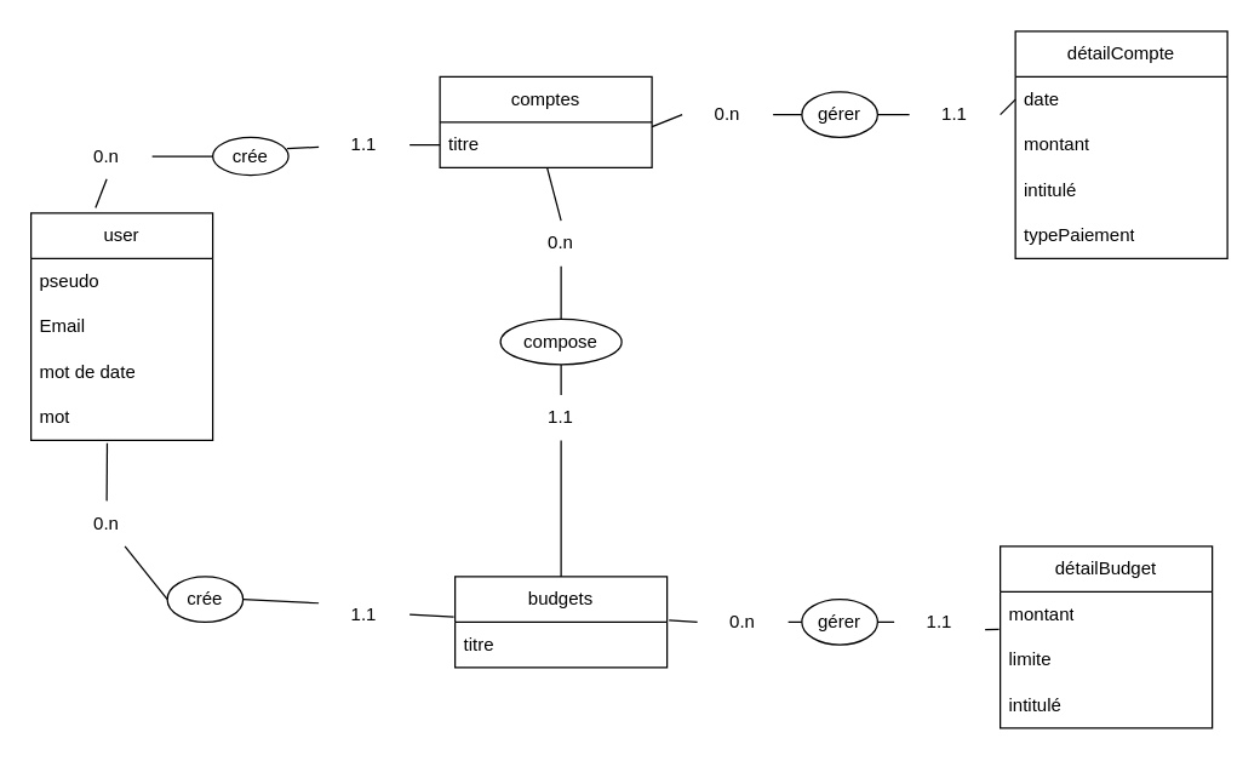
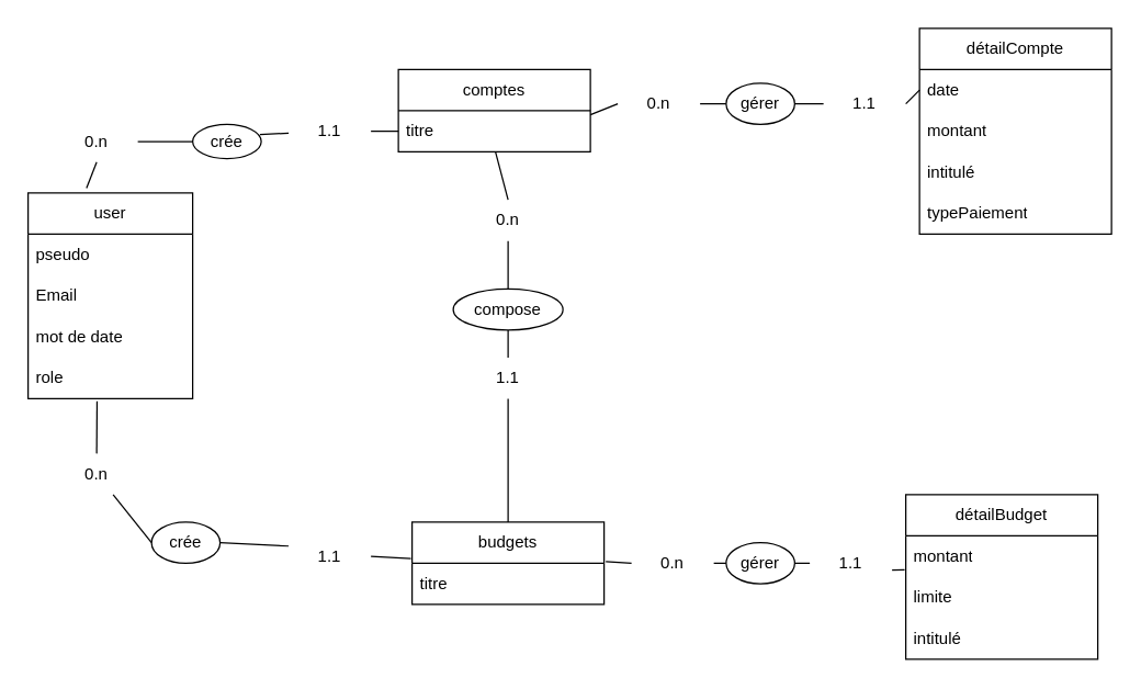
  <mxCell id="0" />
  <mxCell id="1" parent="0" />
  <mxCell id="2" value="user" style="swimlane;fontStyle=0;childLayout=stackLayout;horizontal=1;startSize=30;horizontalStack=0;resizeParent=1;resizeParentMax=0;resizeLast=0;collapsible=1;marginBottom=0;whiteSpace=wrap;html=1;" parent="1" vertex="1"><mxGeometry y="140" width="120" height="150" as="geometry" x="20" /></mxCell>
  <mxCell id="3" value="pseudo" style="text;strokeColor=none;fillColor=none;align=left;verticalAlign=middle;spacingLeft=4;spacingRight=4;overflow=hidden;points=[[0,0.5],[1,0.5]];portConstraint=eastwest;rotatable=0;whiteSpace=wrap;html=1;" parent="2" vertex="1"><mxGeometry y="30" width="120" height="30" as="geometry" /></mxCell>
  <mxCell id="4" value="Email" style="text;strokeColor=none;fillColor=none;align=left;verticalAlign=middle;spacingLeft=4;spacingRight=4;overflow=hidden;points=[[0,0.5],[1,0.5]];portConstraint=eastwest;rotatable=0;whiteSpace=wrap;html=1;" parent="2" vertex="1"><mxGeometry y="60" width="120" height="30" as="geometry" /></mxCell>
  <mxCell id="5" value="mot de date" style="text;strokeColor=none;fillColor=none;align=left;verticalAlign=middle;spacingLeft=4;spacingRight=4;overflow=hidden;points=[[0,0.5],[1,0.5]];portConstraint=eastwest;rotatable=0;whiteSpace=wrap;html=1;" parent="2" vertex="1"><mxGeometry y="90" width="120" height="30" as="geometry" /></mxCell>
- <mxCell id="6" value="mot" style="text;strokeColor=none;fillColor=none;align=left;verticalAlign=middle;spacingLeft=4;spacingRight=4;overflow=hidden;points=[[0,0.5],[1,0.5]];portConstraint=eastwest;rotatable=0;whiteSpace=wrap;html=1;" parent="2" vertex="1"><mxGeometry y="120" width="120" height="30" as="geometry" /></mxCell>
+ <mxCell id="6" value="role" style="text;strokeColor=none;fillColor=none;align=left;verticalAlign=middle;spacingLeft=4;spacingRight=4;overflow=hidden;points=[[0,0.5],[1,0.5]];portConstraint=eastwest;rotatable=0;whiteSpace=wrap;html=1;" parent="2" vertex="1"><mxGeometry y="120" width="120" height="30" as="geometry" /></mxCell>
  <mxCell id="7" value="comptes" style="swimlane;fontStyle=0;childLayout=stackLayout;horizontal=1;startSize=30;horizontalStack=0;resizeParent=1;resizeParentMax=0;resizeLast=0;collapsible=1;marginBottom=0;whiteSpace=wrap;html=1;" parent="1" vertex="1"><mxGeometry x="290" y="50" width="140" height="60" as="geometry" /></mxCell>
  <mxCell id="8" value="titre" style="text;strokeColor=none;fillColor=none;align=left;verticalAlign=middle;spacingLeft=4;spacingRight=4;overflow=hidden;points=[[0,0.5],[1,0.5]];portConstraint=eastwest;rotatable=0;whiteSpace=wrap;html=1;" parent="7" vertex="1"><mxGeometry y="30" width="140" height="30" as="geometry" /></mxCell>
  <mxCell id="9" value="budgets" style="swimlane;fontStyle=0;childLayout=stackLayout;horizontal=1;startSize=30;horizontalStack=0;resizeParent=1;resizeParentMax=0;resizeLast=0;collapsible=1;marginBottom=0;whiteSpace=wrap;html=1;" parent="1" vertex="1"><mxGeometry x="300" y="380" width="140" height="60" as="geometry" /></mxCell>
  <mxCell id="10" value="titre" style="text;strokeColor=none;fillColor=none;align=left;verticalAlign=middle;spacingLeft=4;spacingRight=4;overflow=hidden;points=[[0,0.5],[1,0.5]];portConstraint=eastwest;rotatable=0;whiteSpace=wrap;html=1;" parent="9" vertex="1"><mxGeometry y="30" width="140" height="30" as="geometry" /></mxCell>
  <mxCell id="11" value="détailCompte" style="swimlane;fontStyle=0;childLayout=stackLayout;horizontal=1;startSize=30;horizontalStack=0;resizeParent=1;resizeParentMax=0;resizeLast=0;collapsible=1;marginBottom=0;whiteSpace=wrap;html=1;" parent="1" vertex="1"><mxGeometry x="670" width="140" height="150" as="geometry" y="20" /></mxCell>
  <mxCell id="12" value="date" style="text;strokeColor=none;fillColor=none;align=left;verticalAlign=middle;spacingLeft=4;spacingRight=4;overflow=hidden;points=[[0,0.5],[1,0.5]];portConstraint=eastwest;rotatable=0;whiteSpace=wrap;html=1;" parent="11" vertex="1"><mxGeometry y="30" width="140" height="30" as="geometry" /></mxCell>
  <mxCell id="13" value="montant" style="text;strokeColor=none;fillColor=none;align=left;verticalAlign=middle;spacingLeft=4;spacingRight=4;overflow=hidden;points=[[0,0.5],[1,0.5]];portConstraint=eastwest;rotatable=0;whiteSpace=wrap;html=1;" parent="11" vertex="1"><mxGeometry y="60" width="140" height="30" as="geometry" /></mxCell>
  <mxCell id="14" value="intitulé" style="text;strokeColor=none;fillColor=none;align=left;verticalAlign=middle;spacingLeft=4;spacingRight=4;overflow=hidden;points=[[0,0.5],[1,0.5]];portConstraint=eastwest;rotatable=0;whiteSpace=wrap;html=1;" parent="11" vertex="1"><mxGeometry y="90" width="140" height="30" as="geometry" /></mxCell>
  <mxCell id="15" value="typePaiement" style="text;strokeColor=none;fillColor=none;align=left;verticalAlign=middle;spacingLeft=4;spacingRight=4;overflow=hidden;points=[[0,0.5],[1,0.5]];portConstraint=eastwest;rotatable=0;whiteSpace=wrap;html=1;" parent="11" vertex="1"><mxGeometry y="120" width="140" height="30" as="geometry" /></mxCell>
  <mxCell id="16" value="détailBudget" style="swimlane;fontStyle=0;childLayout=stackLayout;horizontal=1;startSize=30;horizontalStack=0;resizeParent=1;resizeParentMax=0;resizeLast=0;collapsible=1;marginBottom=0;whiteSpace=wrap;html=1;" parent="1" vertex="1"><mxGeometry x="660" y="360" width="140" height="120" as="geometry" /></mxCell>
  <mxCell id="17" value="montant" style="text;strokeColor=none;fillColor=none;align=left;verticalAlign=middle;spacingLeft=4;spacingRight=4;overflow=hidden;points=[[0,0.5],[1,0.5]];portConstraint=eastwest;rotatable=0;whiteSpace=wrap;html=1;" parent="16" vertex="1"><mxGeometry y="30" width="140" height="30" as="geometry" /></mxCell>
  <mxCell id="18" value="limite" style="text;strokeColor=none;fillColor=none;align=left;verticalAlign=middle;spacingLeft=4;spacingRight=4;overflow=hidden;points=[[0,0.5],[1,0.5]];portConstraint=eastwest;rotatable=0;whiteSpace=wrap;html=1;" parent="16" vertex="1"><mxGeometry y="60" width="140" height="30" as="geometry" /></mxCell>
  <mxCell id="19" value="intitulé" style="text;strokeColor=none;fillColor=none;align=left;verticalAlign=middle;spacingLeft=4;spacingRight=4;overflow=hidden;points=[[0,0.5],[1,0.5]];portConstraint=eastwest;rotatable=0;whiteSpace=wrap;html=1;" parent="16" vertex="1"><mxGeometry y="90" width="140" height="30" as="geometry" /></mxCell>
  <mxCell id="20" value="crée" style="ellipse;whiteSpace=wrap;html=1;" parent="1" vertex="1"><mxGeometry x="110" y="380" width="50" height="30" as="geometry" /></mxCell>
  <mxCell id="21" value="crée" style="ellipse;whiteSpace=wrap;html=1;" parent="1" vertex="1"><mxGeometry x="140" y="90" width="50" height="25" as="geometry" /></mxCell>
  <mxCell id="22" value="gérer" style="ellipse;whiteSpace=wrap;html=1;" parent="1" vertex="1"><mxGeometry x="529" y="60" width="50" height="30" as="geometry" /></mxCell>
  <mxCell id="23" value="gérer" style="ellipse;whiteSpace=wrap;html=1;" parent="1" vertex="1"><mxGeometry x="529" y="395" width="50" height="30" as="geometry" /></mxCell>
  <mxCell id="24" value="" style="ellipse;whiteSpace=wrap;html=1;" parent="1" vertex="1"><mxGeometry x="330" y="210" width="80" height="30" as="geometry" /></mxCell>
  <mxCell id="25" value="compose" style="text;html=1;align=center;verticalAlign=middle;whiteSpace=wrap;rounded=0;" parent="1" vertex="1"><mxGeometry x="340" y="210" width="60" height="30" as="geometry" /></mxCell>
  <mxCell id="26" value="" style="endArrow=none;html=1;entryX=0;entryY=0.5;entryDx=0;entryDy=0;exitX=1;exitY=0.5;exitDx=0;exitDy=0;" parent="1" edge="1"><mxGeometry width="50" height="50" relative="1" as="geometry"><mxPoint x="270" y="95" as="sourcePoint" /><mxPoint x="290" y="95" as="targetPoint" /></mxGeometry></mxCell>
  <mxCell id="27" value="" style="endArrow=none;html=1;exitX=1;exitY=0.5;exitDx=0;exitDy=0;entryX=0;entryY=0.5;entryDx=0;entryDy=0;" parent="1" source="37" target="21" edge="1"><mxGeometry width="50" height="50" relative="1" as="geometry"><mxPoint x="460" y="310" as="sourcePoint" /><mxPoint x="70" y="140" as="targetPoint" /></mxGeometry></mxCell>
  <mxCell id="28" value="" style="endArrow=none;html=1;entryX=0;entryY=0.5;entryDx=0;entryDy=0;" parent="1" source="41" target="20" edge="1"><mxGeometry width="50" height="50" relative="1" as="geometry"><mxPoint x="91" y="380" as="sourcePoint" /><mxPoint x="510" y="260" as="targetPoint" /></mxGeometry></mxCell>
  <mxCell id="29" value="" style="endArrow=none;html=1;exitX=1;exitY=0.5;exitDx=0;exitDy=0;entryX=-0.006;entryY=-0.112;entryDx=0;entryDy=0;entryPerimeter=0;" parent="1" source="43" target="10" edge="1"><mxGeometry width="50" height="50" relative="1" as="geometry"><mxPoint x="460" y="310" as="sourcePoint" /><mxPoint x="110.66" y="490.18" as="targetPoint" /></mxGeometry></mxCell>
  <mxCell id="30" value="" style="endArrow=none;html=1;exitX=0.5;exitY=0;exitDx=0;exitDy=0;entryX=0.5;entryY=1;entryDx=0;entryDy=0;" parent="1" source="45" target="25" edge="1"><mxGeometry width="50" height="50" relative="1" as="geometry"><mxPoint x="460" y="310" as="sourcePoint" /><mxPoint x="510" y="260" as="targetPoint" /></mxGeometry></mxCell>
  <mxCell id="31" value="" style="endArrow=none;html=1;exitX=0.5;exitY=0;exitDx=0;exitDy=0;" parent="1" source="47" edge="1"><mxGeometry width="50" height="50" relative="1" as="geometry"><mxPoint x="580" y="310" as="sourcePoint" /><mxPoint x="360.789" y="110" as="targetPoint" /></mxGeometry></mxCell>
  <mxCell id="32" value="" style="endArrow=none;html=1;entryX=0;entryY=0.5;entryDx=0;entryDy=0;" parent="1" source="49" target="22" edge="1"><mxGeometry width="50" height="50" relative="1" as="geometry"><mxPoint x="430" y="83" as="sourcePoint" /><mxPoint x="630" y="260" as="targetPoint" /></mxGeometry></mxCell>
  <mxCell id="33" value="" style="endArrow=none;html=1;exitX=1;exitY=0.5;exitDx=0;exitDy=0;entryX=0;entryY=0.5;entryDx=0;entryDy=0;" parent="1" source="51" target="12" edge="1"><mxGeometry width="50" height="50" relative="1" as="geometry"><mxPoint x="580" y="310" as="sourcePoint" /><mxPoint x="630" y="260" as="targetPoint" /></mxGeometry></mxCell>
  <mxCell id="34" value="" style="endArrow=none;html=1;exitX=1;exitY=0.5;exitDx=0;exitDy=0;entryX=0;entryY=0.5;entryDx=0;entryDy=0;" parent="1" source="53" target="23" edge="1"><mxGeometry width="50" height="50" relative="1" as="geometry"><mxPoint x="431.54" y="479.01" as="sourcePoint" /><mxPoint x="630" y="240" as="targetPoint" /></mxGeometry></mxCell>
  <mxCell id="35" value="" style="endArrow=none;html=1;exitX=1;exitY=0.5;exitDx=0;exitDy=0;entryX=-0.006;entryY=0.829;entryDx=0;entryDy=0;entryPerimeter=0;" parent="1" target="17" edge="1"><mxGeometry width="50" height="50" relative="1" as="geometry"><mxPoint x="650" y="415" as="sourcePoint" /><mxPoint x="630" y="250" as="targetPoint" /></mxGeometry></mxCell>
  <mxCell id="36" value="" style="endArrow=none;html=1;exitX=0.355;exitY=-0.023;exitDx=0;exitDy=0;exitPerimeter=0;entryX=0.5;entryY=1;entryDx=0;entryDy=0;" parent="1" source="2" target="37" edge="1"><mxGeometry width="50" height="50" relative="1" as="geometry"><mxPoint x="73" y="227" as="sourcePoint" /><mxPoint x="85" y="125" as="targetPoint" /></mxGeometry></mxCell>
  <mxCell id="37" value="0.n" style="text;html=1;align=center;verticalAlign=middle;whiteSpace=wrap;rounded=0;" parent="1" vertex="1"><mxGeometry x="40" y="87.5" width="60" height="30" as="geometry" /></mxCell>
  <mxCell id="38" value="" style="endArrow=none;html=1;exitX=0.982;exitY=0.295;exitDx=0;exitDy=0;exitPerimeter=0;" parent="1" target="39" edge="1" source="21"><mxGeometry width="50" height="50" relative="1" as="geometry"><mxPoint x="90" y="140" as="sourcePoint" /><mxPoint x="170" y="95" as="targetPoint" /></mxGeometry></mxCell>
  <mxCell id="39" value="1.1" style="text;html=1;align=center;verticalAlign=middle;whiteSpace=wrap;rounded=0;" parent="1" vertex="1"><mxGeometry x="210" y="80" width="60" height="30" as="geometry" /></mxCell>
  <mxCell id="40" value="" style="endArrow=none;html=1;entryX=0.5;entryY=0;entryDx=0;entryDy=0;exitX=0.419;exitY=1.062;exitDx=0;exitDy=0;exitPerimeter=0;" parent="1" target="41" edge="1" source="6"><mxGeometry width="50" height="50" relative="1" as="geometry"><mxPoint x="91" y="380" as="sourcePoint" /><mxPoint x="55" y="440" as="targetPoint" /></mxGeometry></mxCell>
  <mxCell id="41" value="0.n" style="text;html=1;align=center;verticalAlign=middle;whiteSpace=wrap;rounded=0;" parent="1" vertex="1"><mxGeometry x="40" y="330" width="60" height="30" as="geometry" /></mxCell>
  <mxCell id="42" value="" style="endArrow=none;html=1;exitX=1;exitY=0.5;exitDx=0;exitDy=0;entryX=0;entryY=0.25;entryDx=0;entryDy=0;" parent="1" source="20" target="43" edge="1"><mxGeometry width="50" height="50" relative="1" as="geometry"><mxPoint x="66" y="472" as="sourcePoint" /><mxPoint x="169" y="517" as="targetPoint" /></mxGeometry></mxCell>
  <mxCell id="43" value="1.1" style="text;html=1;align=center;verticalAlign=middle;whiteSpace=wrap;rounded=0;" parent="1" vertex="1"><mxGeometry x="210" y="390" width="60" height="30" as="geometry" /></mxCell>
  <mxCell id="44" value="" style="endArrow=none;html=1;exitX=0.5;exitY=0;exitDx=0;exitDy=0;entryX=0.5;entryY=1;entryDx=0;entryDy=0;" parent="1" source="9" target="45" edge="1"><mxGeometry width="50" height="50" relative="1" as="geometry"><mxPoint x="360" y="470" as="sourcePoint" /><mxPoint x="370" y="295" as="targetPoint" /></mxGeometry></mxCell>
  <mxCell id="45" value="1.1" style="text;html=1;align=center;verticalAlign=middle;whiteSpace=wrap;rounded=0;" parent="1" vertex="1"><mxGeometry x="340" y="260" width="60" height="30" as="geometry" /></mxCell>
  <mxCell id="46" value="" style="endArrow=none;html=1;exitX=0.5;exitY=0;exitDx=0;exitDy=0;" parent="1" source="25" target="47" edge="1"><mxGeometry width="50" height="50" relative="1" as="geometry"><mxPoint x="250" y="285" as="sourcePoint" /><mxPoint x="240.789" y="110" as="targetPoint" /></mxGeometry></mxCell>
  <mxCell id="47" value="0.n" style="text;html=1;align=center;verticalAlign=middle;whiteSpace=wrap;rounded=0;" parent="1" vertex="1"><mxGeometry x="340" y="145" width="60" height="30" as="geometry" /></mxCell>
  <mxCell id="48" value="" style="endArrow=none;html=1;entryX=0;entryY=0.5;entryDx=0;entryDy=0;" parent="1" target="49" edge="1"><mxGeometry width="50" height="50" relative="1" as="geometry"><mxPoint x="430" y="83" as="sourcePoint" /><mxPoint x="470" y="155" as="targetPoint" /></mxGeometry></mxCell>
  <mxCell id="49" value="0.n" style="text;html=1;align=center;verticalAlign=middle;whiteSpace=wrap;rounded=0;" parent="1" vertex="1"><mxGeometry x="450" y="60" width="60" height="30" as="geometry" /></mxCell>
  <mxCell id="50" value="" style="endArrow=none;html=1;exitX=1;exitY=0.5;exitDx=0;exitDy=0;entryX=0;entryY=0.5;entryDx=0;entryDy=0;" parent="1" source="22" target="51" edge="1"><mxGeometry width="50" height="50" relative="1" as="geometry"><mxPoint x="500" y="170" as="sourcePoint" /><mxPoint x="570" y="225" as="targetPoint" /></mxGeometry></mxCell>
  <mxCell id="51" value="1.1" style="text;html=1;align=center;verticalAlign=middle;whiteSpace=wrap;rounded=0;" parent="1" vertex="1"><mxGeometry x="600" y="60" width="60" height="30" as="geometry" /></mxCell>
  <mxCell id="52" value="" style="endArrow=none;html=1;exitX=1.009;exitY=-0.043;exitDx=0;exitDy=0;exitPerimeter=0;entryX=0;entryY=0.5;entryDx=0;entryDy=0;" parent="1" target="53" edge="1" source="10"><mxGeometry width="50" height="50" relative="1" as="geometry"><mxPoint x="431.54" y="479.01" as="sourcePoint" /><mxPoint x="460" y="405" as="targetPoint" /></mxGeometry></mxCell>
  <mxCell id="53" value="0.n" style="text;html=1;align=center;verticalAlign=middle;whiteSpace=wrap;rounded=0;" parent="1" vertex="1"><mxGeometry x="460" y="395" width="60" height="30" as="geometry" /></mxCell>
  <mxCell id="54" value="" style="endArrow=none;html=1;exitX=1;exitY=0.5;exitDx=0;exitDy=0;entryX=0;entryY=0.5;entryDx=0;entryDy=0;" parent="1" source="23" target="55" edge="1"><mxGeometry width="50" height="50" relative="1" as="geometry"><mxPoint x="503" y="395" as="sourcePoint" /><mxPoint x="579" y="405" as="targetPoint" /></mxGeometry></mxCell>
  <mxCell id="55" value="1.1" style="text;html=1;align=center;verticalAlign=middle;whiteSpace=wrap;rounded=0;" parent="1" vertex="1"><mxGeometry x="590" y="395" width="60" height="30" as="geometry" /></mxCell>
